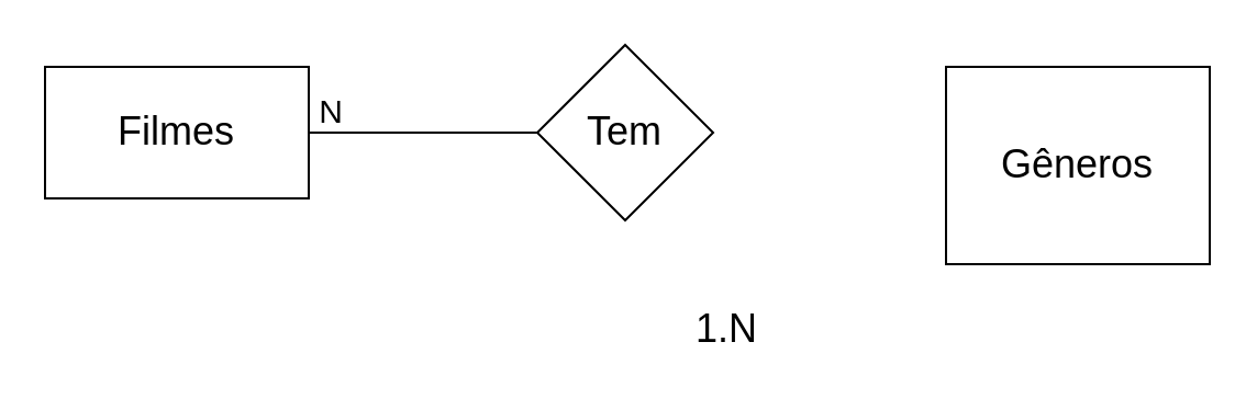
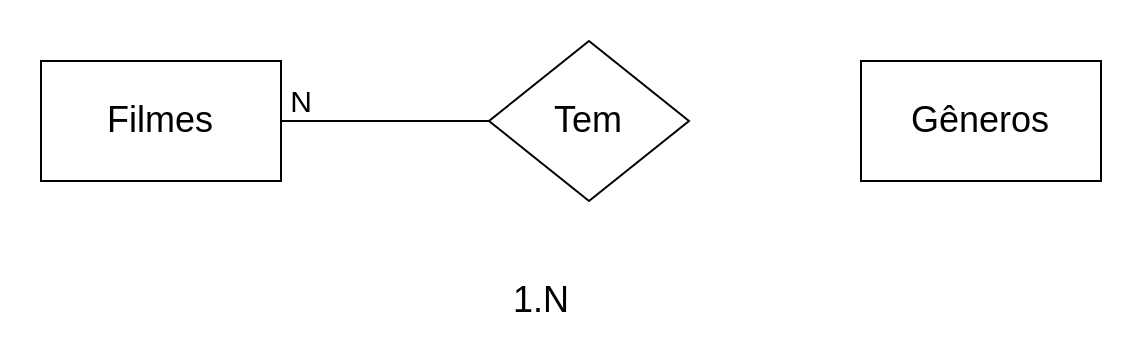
  <mxCell id="0" />
  <mxCell id="1" parent="0" />
- <mxCell id="2" value="&lt;font style=&quot;font-size: 18px&quot;&gt;Gêneros&lt;/font&gt;" style="rounded=0;whiteSpace=wrap;html=1;" vertex="1" parent="1"><mxGeometry x="430" y="30" width="120" height="90" as="geometry" /></mxCell>
+ <mxCell id="2" value="&lt;font style=&quot;font-size: 18px&quot;&gt;Gêneros&lt;/font&gt;" style="rounded=0;whiteSpace=wrap;html=1;" vertex="1" parent="1"><mxGeometry x="430" y="30" width="120" height="60" as="geometry" /></mxCell>
  <mxCell id="3" value="&lt;font style=&quot;font-size: 18px&quot;&gt;Filmes&lt;/font&gt;" style="rounded=0;whiteSpace=wrap;html=1;" vertex="1" parent="1"><mxGeometry x="20" y="30" width="120" height="60" as="geometry" /></mxCell>
- <mxCell id="4" value="&lt;font style=&quot;font-size: 18px&quot;&gt;1.N&lt;/font&gt;" style="text;html=1;align=center;verticalAlign=middle;resizable=0;points=[];autosize=1;" vertex="1" parent="1"><mxGeometry x="310" y="140" width="40" height="20" as="geometry" /></mxCell>
- <mxCell id="5" value="&lt;font style=&quot;font-size: 18px&quot;&gt;Tem&lt;/font&gt;" style="rhombus;whiteSpace=wrap;html=1;" vertex="1" parent="1"><mxGeometry x="244" y="20" width="80" height="80" as="geometry" /></mxCell>
+ <mxCell id="4" value="&lt;font style=&quot;font-size: 18px&quot;&gt;1.N&lt;/font&gt;" style="text;html=1;align=center;verticalAlign=middle;resizable=0;points=[];autosize=1;" vertex="1" parent="1"><mxGeometry x="250" y="140" width="40" height="20" as="geometry" /></mxCell>
+ <mxCell id="5" value="&lt;font style=&quot;font-size: 18px&quot;&gt;Tem&lt;/font&gt;" style="rhombus;whiteSpace=wrap;html=1;" vertex="1" parent="1"><mxGeometry x="244" y="20" width="100" height="80" as="geometry" /></mxCell>
  <mxCell id="6" value="" style="endArrow=none;html=1;entryX=0;entryY=0.5;entryDx=0;entryDy=0;exitX=1;exitY=0.5;exitDx=0;exitDy=0;" edge="1" parent="1" source="3" target="5"><mxGeometry width="50" height="50" relative="1" as="geometry"><mxPoint x="140" y="60" as="sourcePoint" /><mxPoint x="430" y="60" as="targetPoint" /></mxGeometry></mxCell>
  <mxCell id="7" value="&lt;font style=&quot;font-size: 15px&quot;&gt;N&lt;/font&gt;" style="text;html=1;align=center;verticalAlign=middle;resizable=0;points=[];autosize=1;shadow=0;sketch=0;rounded=0;" vertex="1" parent="1"><mxGeometry x="135" y="40" width="30" height="20" as="geometry" /></mxCell>
